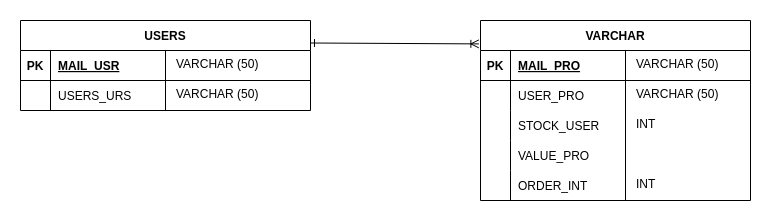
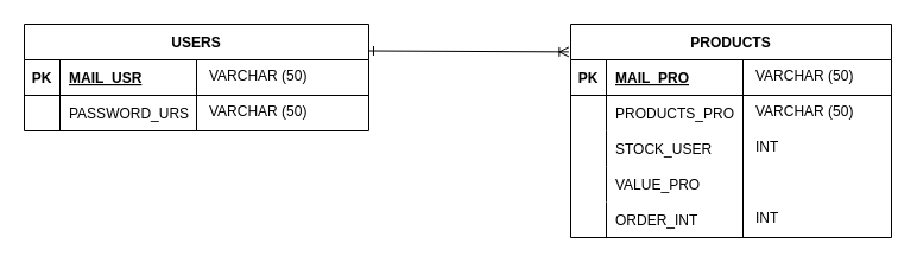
  <mxCell id="0" />
  <mxCell id="1" parent="0" />
  <mxCell id="2" value="USERS" style="shape=table;startSize=30;container=1;collapsible=1;childLayout=tableLayout;fixedRows=1;rowLines=0;fontStyle=1;align=center;resizeLast=1;" vertex="1" parent="1"><mxGeometry x="20" y="20" width="290" height="90" as="geometry" /></mxCell>
  <mxCell id="3" value="" style="shape=tableRow;horizontal=0;startSize=0;swimlaneHead=0;swimlaneBody=0;fillColor=none;collapsible=0;dropTarget=0;points=[[0,0.5],[1,0.5]];portConstraint=eastwest;top=0;left=0;right=0;bottom=1;" vertex="1" parent="2"><mxGeometry y="30" width="290" height="30" as="geometry" /></mxCell>
  <mxCell id="4" value="PK" style="shape=partialRectangle;connectable=0;fillColor=none;top=0;left=0;bottom=0;right=0;fontStyle=1;overflow=hidden;" vertex="1" parent="3"><mxGeometry width="30" height="30" as="geometry"><mxRectangle width="30" height="30" as="alternateBounds" /></mxGeometry></mxCell>
  <mxCell id="5" value="MAIL_USR" style="shape=partialRectangle;connectable=0;fillColor=none;top=0;left=0;bottom=0;right=0;align=left;spacingLeft=6;fontStyle=5;overflow=hidden;" vertex="1" parent="3"><mxGeometry x="30" width="260" height="30" as="geometry"><mxRectangle width="260" height="30" as="alternateBounds" /></mxGeometry></mxCell>
  <mxCell id="6" value="" style="shape=tableRow;horizontal=0;startSize=0;swimlaneHead=0;swimlaneBody=0;fillColor=none;collapsible=0;dropTarget=0;points=[[0,0.5],[1,0.5]];portConstraint=eastwest;top=0;left=0;right=0;bottom=0;" vertex="1" parent="2"><mxGeometry y="60" width="290" height="30" as="geometry" /></mxCell>
  <mxCell id="7" value="" style="shape=partialRectangle;connectable=0;fillColor=none;top=0;left=0;bottom=0;right=0;editable=1;overflow=hidden;" vertex="1" parent="6"><mxGeometry width="30" height="30" as="geometry"><mxRectangle width="30" height="30" as="alternateBounds" /></mxGeometry></mxCell>
- <mxCell id="8" value="USERS_URS" style="shape=partialRectangle;connectable=0;fillColor=none;top=0;left=0;bottom=0;right=0;align=left;spacingLeft=6;overflow=hidden;" vertex="1" parent="6"><mxGeometry x="30" width="260" height="30" as="geometry"><mxRectangle width="260" height="30" as="alternateBounds" /></mxGeometry></mxCell>
+ <mxCell id="8" value="PASSWORD_URS" style="shape=partialRectangle;connectable=0;fillColor=none;top=0;left=0;bottom=0;right=0;align=left;spacingLeft=6;overflow=hidden;" vertex="1" parent="6"><mxGeometry x="30" width="260" height="30" as="geometry"><mxRectangle width="260" height="30" as="alternateBounds" /></mxGeometry></mxCell>
  <mxCell id="9" value="" style="line;strokeWidth=1;direction=south;html=1;strokeColor=#000000;" vertex="1" parent="1"><mxGeometry x="160" y="50" width="10" height="60" as="geometry" /></mxCell>
  <mxCell id="10" value="VARCHAR (50)" style="text;strokeColor=none;fillColor=none;spacingLeft=4;spacingRight=4;overflow=hidden;rotatable=0;points=[[0,0.5],[1,0.5]];portConstraint=eastwest;fontSize=12;" vertex="1" parent="1"><mxGeometry x="170" y="50" width="130" height="30" as="geometry" /></mxCell>
  <mxCell id="11" value="VARCHAR (50)" style="text;strokeColor=none;fillColor=none;spacingLeft=4;spacingRight=4;overflow=hidden;rotatable=0;points=[[0,0.5],[1,0.5]];portConstraint=eastwest;fontSize=12;" vertex="1" parent="1"><mxGeometry x="170" y="80" width="130" height="30" as="geometry" /></mxCell>
- <mxCell id="12" value="VARCHAR" style="shape=table;startSize=30;container=1;collapsible=1;childLayout=tableLayout;fixedRows=1;rowLines=0;fontStyle=1;align=center;resizeLast=1;strokeColor=#000000;strokeWidth=1;" vertex="1" parent="1"><mxGeometry x="480" y="20" width="270" height="180" as="geometry" /></mxCell>
+ <mxCell id="12" value="PRODUCTS" style="shape=table;startSize=30;container=1;collapsible=1;childLayout=tableLayout;fixedRows=1;rowLines=0;fontStyle=1;align=center;resizeLast=1;strokeColor=#000000;strokeWidth=1;" vertex="1" parent="1"><mxGeometry x="480" y="20" width="270" height="180" as="geometry" /></mxCell>
  <mxCell id="13" value="" style="shape=tableRow;horizontal=0;startSize=0;swimlaneHead=0;swimlaneBody=0;fillColor=none;collapsible=0;dropTarget=0;points=[[0,0.5],[1,0.5]];portConstraint=eastwest;top=0;left=0;right=0;bottom=1;strokeColor=#000000;strokeWidth=1;" vertex="1" parent="12"><mxGeometry y="30" width="270" height="30" as="geometry" /></mxCell>
  <mxCell id="14" value="PK" style="shape=partialRectangle;connectable=0;fillColor=none;top=0;left=0;bottom=0;right=0;fontStyle=1;overflow=hidden;strokeColor=#000000;strokeWidth=1;" vertex="1" parent="13"><mxGeometry width="30" height="30" as="geometry"><mxRectangle width="30" height="30" as="alternateBounds" /></mxGeometry></mxCell>
  <mxCell id="15" value="MAIL_PRO" style="shape=partialRectangle;connectable=0;fillColor=none;top=0;left=0;bottom=0;right=0;align=left;spacingLeft=6;fontStyle=5;overflow=hidden;strokeColor=#000000;strokeWidth=1;" vertex="1" parent="13"><mxGeometry x="30" width="240" height="30" as="geometry"><mxRectangle width="240" height="30" as="alternateBounds" /></mxGeometry></mxCell>
  <mxCell id="16" value="" style="shape=tableRow;horizontal=0;startSize=0;swimlaneHead=0;swimlaneBody=0;fillColor=none;collapsible=0;dropTarget=0;points=[[0,0.5],[1,0.5]];portConstraint=eastwest;top=0;left=0;right=0;bottom=0;strokeColor=#000000;strokeWidth=1;" vertex="1" parent="12"><mxGeometry y="60" width="270" height="30" as="geometry" /></mxCell>
  <mxCell id="17" value="" style="shape=partialRectangle;connectable=0;fillColor=none;top=0;left=0;bottom=0;right=0;editable=1;overflow=hidden;strokeColor=#000000;strokeWidth=1;" vertex="1" parent="16"><mxGeometry width="30" height="30" as="geometry"><mxRectangle width="30" height="30" as="alternateBounds" /></mxGeometry></mxCell>
- <mxCell id="18" value="USER_PRO" style="shape=partialRectangle;connectable=0;fillColor=none;top=0;left=0;bottom=0;right=0;align=left;spacingLeft=6;overflow=hidden;strokeColor=#000000;strokeWidth=1;" vertex="1" parent="16"><mxGeometry x="30" width="240" height="30" as="geometry"><mxRectangle width="240" height="30" as="alternateBounds" /></mxGeometry></mxCell>
+ <mxCell id="18" value="PRODUCTS_PRO" style="shape=partialRectangle;connectable=0;fillColor=none;top=0;left=0;bottom=0;right=0;align=left;spacingLeft=6;overflow=hidden;strokeColor=#000000;strokeWidth=1;" vertex="1" parent="16"><mxGeometry x="30" width="240" height="30" as="geometry"><mxRectangle width="240" height="30" as="alternateBounds" /></mxGeometry></mxCell>
  <mxCell id="19" value="" style="shape=tableRow;horizontal=0;startSize=0;swimlaneHead=0;swimlaneBody=0;fillColor=none;collapsible=0;dropTarget=0;points=[[0,0.5],[1,0.5]];portConstraint=eastwest;top=0;left=0;right=0;bottom=0;strokeColor=#000000;strokeWidth=1;" vertex="1" parent="12"><mxGeometry y="90" width="270" height="30" as="geometry" /></mxCell>
  <mxCell id="20" value="" style="shape=partialRectangle;connectable=0;fillColor=none;top=0;left=0;bottom=0;right=0;editable=1;overflow=hidden;strokeColor=#000000;strokeWidth=1;" vertex="1" parent="19"><mxGeometry width="30" height="30" as="geometry"><mxRectangle width="30" height="30" as="alternateBounds" /></mxGeometry></mxCell>
  <mxCell id="21" value="STOCK_USER" style="shape=partialRectangle;connectable=0;fillColor=none;top=0;left=0;bottom=0;right=0;align=left;spacingLeft=6;overflow=hidden;strokeColor=#000000;strokeWidth=1;" vertex="1" parent="19"><mxGeometry x="30" width="240" height="30" as="geometry"><mxRectangle width="240" height="30" as="alternateBounds" /></mxGeometry></mxCell>
  <mxCell id="22" value="" style="shape=tableRow;horizontal=0;startSize=0;swimlaneHead=0;swimlaneBody=0;fillColor=none;collapsible=0;dropTarget=0;points=[[0,0.5],[1,0.5]];portConstraint=eastwest;top=0;left=0;right=0;bottom=0;strokeColor=#000000;strokeWidth=1;" vertex="1" parent="12"><mxGeometry y="120" width="270" height="30" as="geometry" /></mxCell>
  <mxCell id="23" value="" style="shape=partialRectangle;connectable=0;fillColor=none;top=0;left=0;bottom=0;right=0;editable=1;overflow=hidden;strokeColor=#000000;strokeWidth=1;" vertex="1" parent="22"><mxGeometry width="30" height="30" as="geometry"><mxRectangle width="30" height="30" as="alternateBounds" /></mxGeometry></mxCell>
  <mxCell id="24" value="VALUE_PRO" style="shape=partialRectangle;connectable=0;fillColor=none;top=0;left=0;bottom=0;right=0;align=left;spacingLeft=6;overflow=hidden;strokeColor=#000000;strokeWidth=1;" vertex="1" parent="22"><mxGeometry x="30" width="240" height="30" as="geometry"><mxRectangle width="240" height="30" as="alternateBounds" /></mxGeometry></mxCell>
  <mxCell id="25" value="" style="shape=tableRow;horizontal=0;startSize=0;swimlaneHead=0;swimlaneBody=0;fillColor=none;collapsible=0;dropTarget=0;points=[[0,0.5],[1,0.5]];portConstraint=eastwest;top=0;left=0;right=0;bottom=0;strokeColor=#000000;strokeWidth=1;" vertex="1" parent="12"><mxGeometry y="150" width="270" height="30" as="geometry" /></mxCell>
  <mxCell id="26" value="" style="shape=partialRectangle;connectable=0;fillColor=none;top=0;left=0;bottom=0;right=0;editable=1;overflow=hidden;strokeColor=#000000;strokeWidth=1;" vertex="1" parent="25"><mxGeometry width="30" height="30" as="geometry"><mxRectangle width="30" height="30" as="alternateBounds" /></mxGeometry></mxCell>
  <mxCell id="27" value="ORDER_INT" style="shape=partialRectangle;connectable=0;fillColor=none;top=0;left=0;bottom=0;right=0;align=left;spacingLeft=6;overflow=hidden;strokeColor=#000000;strokeWidth=1;" vertex="1" parent="25"><mxGeometry x="30" width="240" height="30" as="geometry"><mxRectangle width="240" height="30" as="alternateBounds" /></mxGeometry></mxCell>
  <mxCell id="28" value="" style="line;strokeWidth=1;direction=south;html=1;strokeColor=#000000;" vertex="1" parent="1"><mxGeometry x="620" y="50" width="10" height="150" as="geometry" /></mxCell>
  <mxCell id="29" value="VARCHAR (50)" style="text;strokeColor=none;fillColor=none;spacingLeft=4;spacingRight=4;overflow=hidden;rotatable=0;points=[[0,0.5],[1,0.5]];portConstraint=eastwest;fontSize=12;" vertex="1" parent="1"><mxGeometry x="630" y="50" width="110" height="30" as="geometry" /></mxCell>
  <mxCell id="30" value="VARCHAR (50)" style="text;strokeColor=none;fillColor=none;spacingLeft=4;spacingRight=4;overflow=hidden;rotatable=0;points=[[0,0.5],[1,0.5]];portConstraint=eastwest;fontSize=12;" vertex="1" parent="1"><mxGeometry x="630" y="80" width="110" height="30" as="geometry" /></mxCell>
  <mxCell id="31" value="INT" style="text;strokeColor=none;fillColor=none;spacingLeft=4;spacingRight=4;overflow=hidden;rotatable=0;points=[[0,0.5],[1,0.5]];portConstraint=eastwest;fontSize=12;" vertex="1" parent="1"><mxGeometry x="630" y="110" width="110" height="30" as="geometry" /></mxCell>
  <mxCell id="32" value="INT" style="text;strokeColor=none;fillColor=none;spacingLeft=4;spacingRight=4;overflow=hidden;rotatable=0;points=[[0,0.5],[1,0.5]];portConstraint=eastwest;fontSize=12;" vertex="1" parent="1"><mxGeometry x="630" y="170" width="110" height="30" as="geometry" /></mxCell>
  <mxCell id="33" value="" style="fontSize=12;html=1;endArrow=ERoneToMany;startArrow=ERone;rounded=0;exitX=1;exitY=0.25;exitDx=0;exitDy=0;entryX=-0.006;entryY=0.13;entryDx=0;entryDy=0;entryPerimeter=0;startFill=0;endFill=0;" edge="1" parent="1" source="2" target="12"><mxGeometry width="100" height="100" relative="1" as="geometry"><mxPoint x="310" y="210" as="sourcePoint" /><mxPoint x="410" y="110" as="targetPoint" /></mxGeometry></mxCell>
